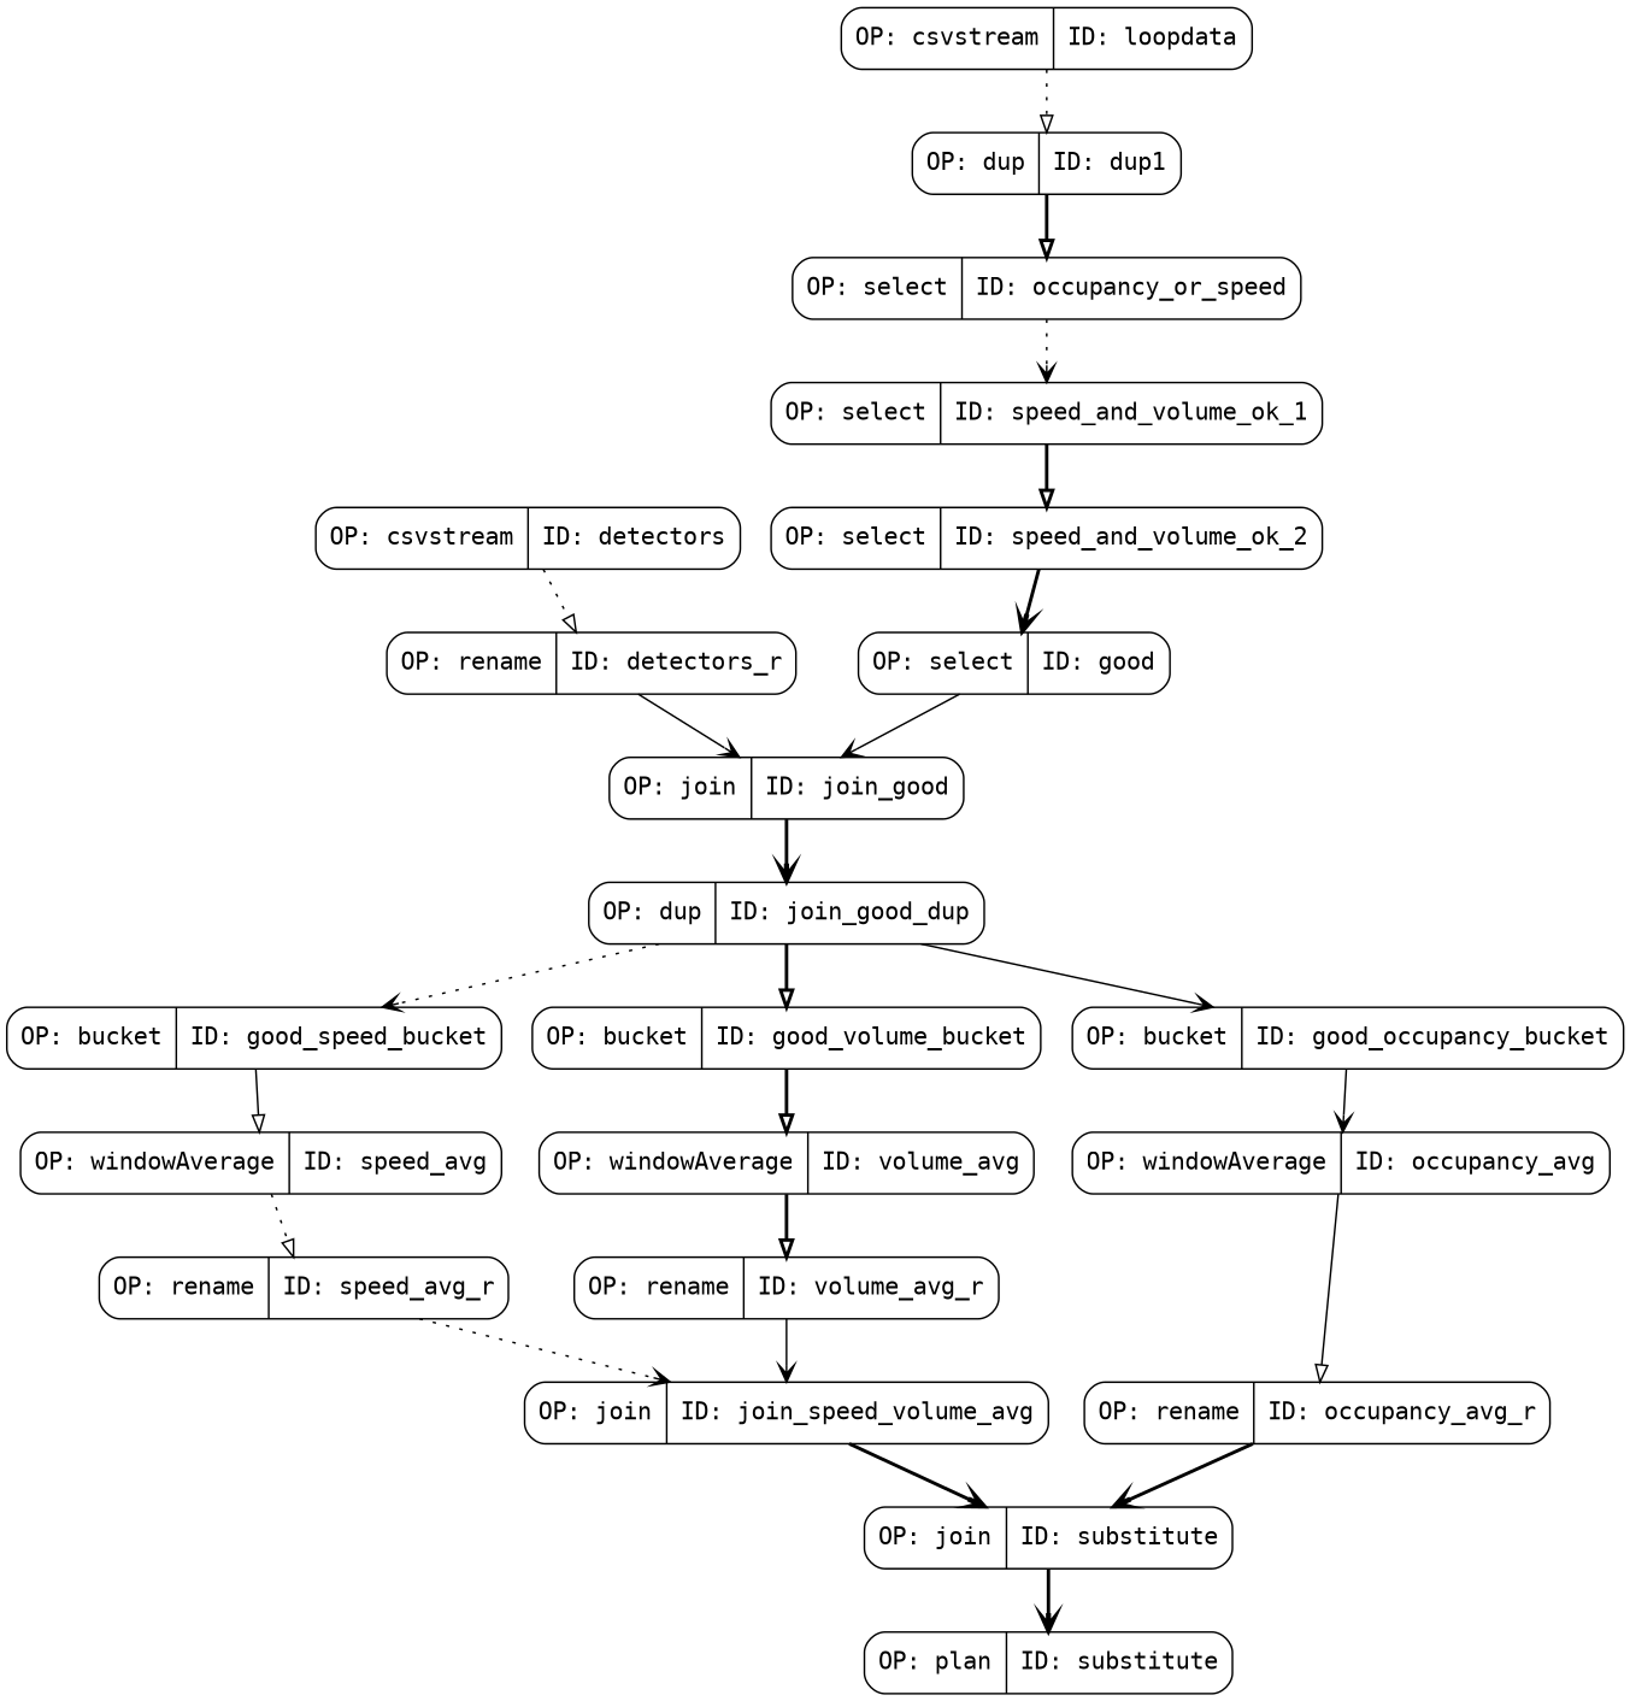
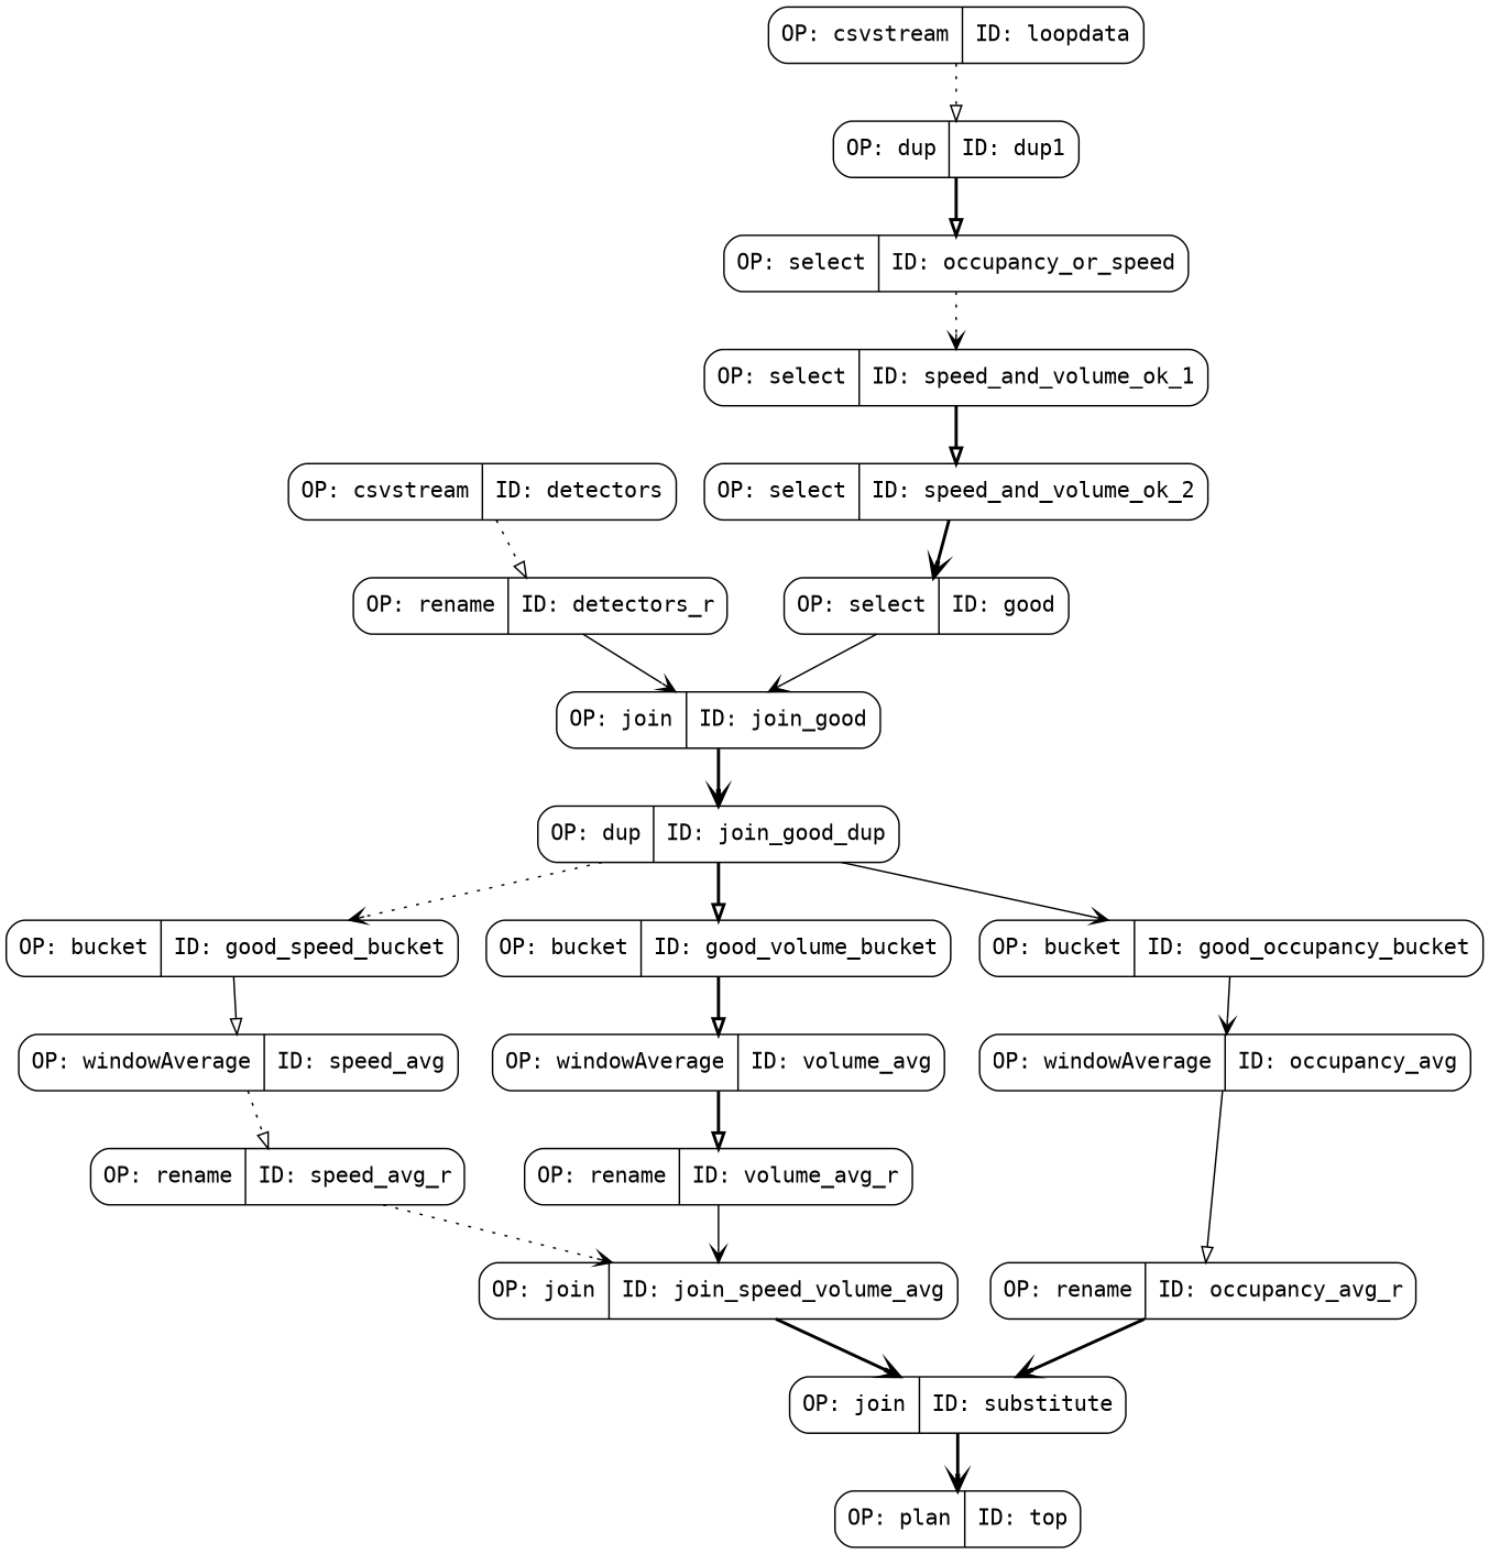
  digraph {
    rankdir=TB
    fontname="DejaVu Sans Mono"
    node [shape=record style=rounded fontname="DejaVu Sans Mono"]
    edge [style=bold arrowhead=vee fontname="DejaVu Sans Mono"]
-   n1 [label="OP: plan | {ID: substitute}"]
+   n1 [label="OP: plan | {ID: top}"]
    n2 [label="OP: csvstream | {ID: loopdata}"]
    n3 [label="OP: dup | {ID: dup1}"]
    n4 [label="OP: csvstream | {ID: detectors}"]
    n5 [label="OP: rename | {ID: detectors_r}"]
    n6 [label="OP: select | {ID: occupancy_or_speed}"]
    n7 [label="OP: join | {ID: join_good}"]
    n8 [label="OP: select | {ID: speed_and_volume_ok_1}"]
    n9 [label="OP: select | {ID: speed_and_volume_ok_2}"]
    n10 [label="OP: select | {ID: good}"]
    n11 [label="OP: dup | {ID: join_good_dup}"]
    n12 [label="OP: bucket | {ID: good_speed_bucket}"]
    n13 [label="OP: bucket | {ID: good_volume_bucket}"]
    n14 [label="OP: bucket | {ID: good_occupancy_bucket}"]
    n15 [label="OP: windowAverage | {ID: speed_avg}"]
    n16 [label="OP: windowAverage | {ID: volume_avg}"]
    n17 [label="OP: windowAverage | {ID: occupancy_avg}"]
    n18 [label="OP: rename | {ID: speed_avg_r}"]
    n19 [label="OP: rename | {ID: volume_avg_r}"]
    n20 [label="OP: rename | {ID: occupancy_avg_r}"]
    n21 [label="OP: join | {ID: join_speed_volume_avg}"]
    n22 [label="OP: join | {ID: substitute}"]
    n2 -> n3 [style=dotted arrowhead=onormal]
    n3 -> n6 [arrowhead=onormal]
    n4 -> n5 [style=dotted arrowhead=onormal]
    n5 -> n7 [style=solid]
    n6 -> n8 [style=dotted]
    n7 -> n11
    n8 -> n9 [arrowhead=onormal]
    n9 -> n10
    n10 -> n7 [style=solid]
    n11 -> n12 [style=dotted]
    n11 -> n13 [arrowhead=onormal]
    n11 -> n14 [style=solid]
    n12 -> n15 [style=solid arrowhead=onormal]
    n13 -> n16 [arrowhead=onormal]
    n14 -> n17 [style=solid]
    n15 -> n18 [style=dotted arrowhead=onormal]
    n16 -> n19 [arrowhead=onormal]
    n17 -> n20 [style=solid arrowhead=onormal]
    n18 -> n21 [style=dotted]
    n19 -> n21 [style=solid]
    n20 -> n22
    n21 -> n22
    n22 -> n1
  }
